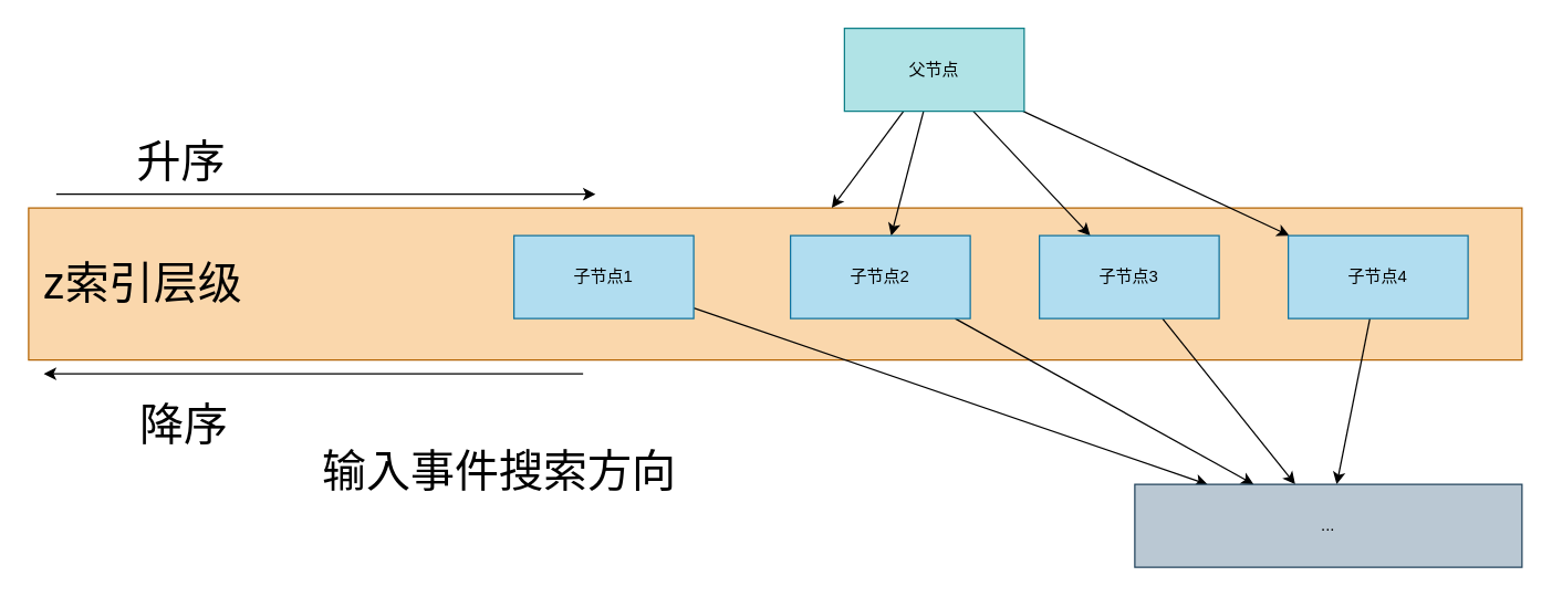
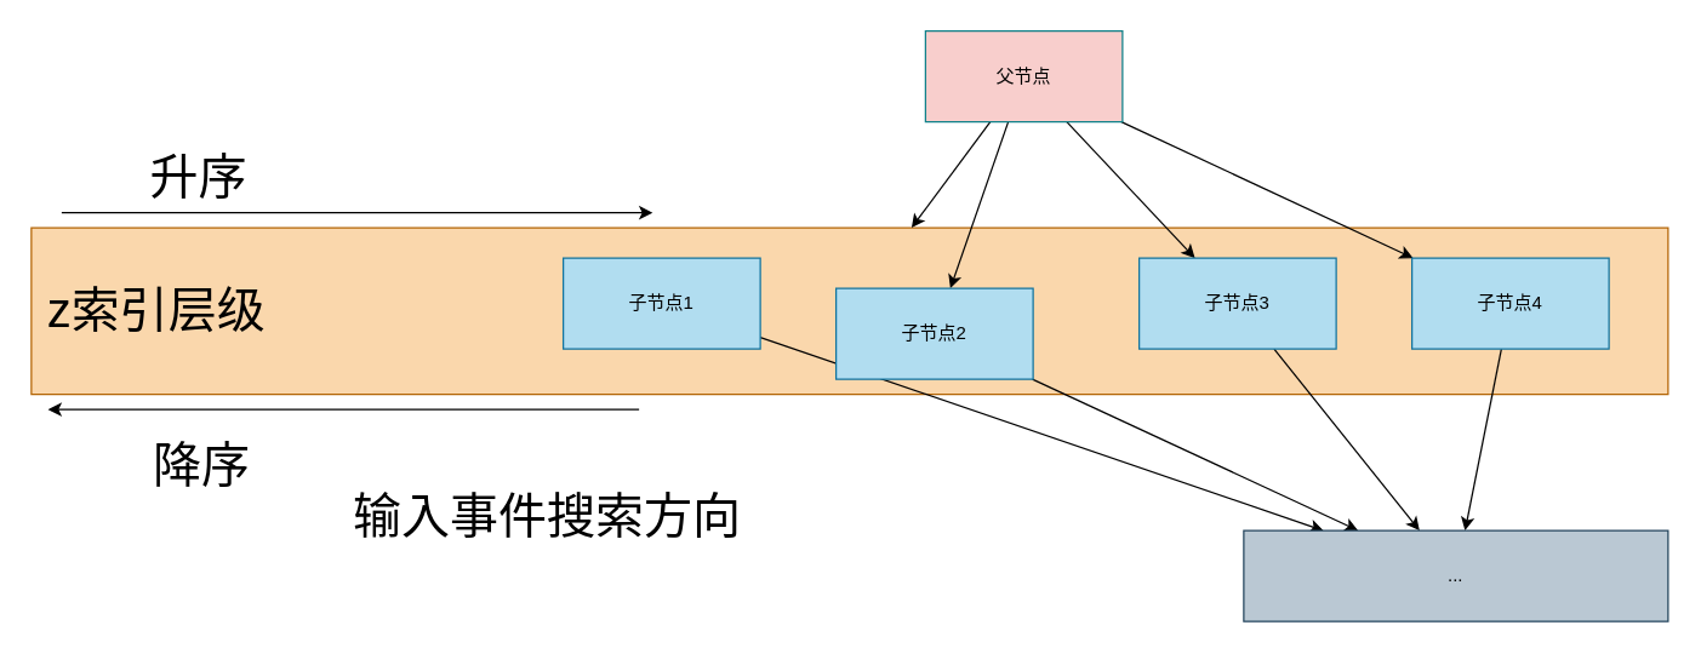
  <mxCell id="0" />
  <mxCell id="1" parent="0" />
  <mxCell id="2" value="&lt;font style=&quot;font-size: 32px;&quot;&gt;&amp;nbsp;z索引层级&lt;/font&gt;" style="rounded=0;whiteSpace=wrap;html=1;align=left;fillColor=#fad7ac;strokeColor=#b46504;" vertex="1" parent="1"><mxGeometry x="20" y="150" width="1080" height="110" as="geometry" /></mxCell>
  <mxCell id="3" style="edgeStyle=none;html=1;" edge="1" parent="1" source="7" target="2"><mxGeometry relative="1" as="geometry" /></mxCell>
  <mxCell id="4" style="edgeStyle=none;html=1;" edge="1" parent="1" source="7" target="11"><mxGeometry relative="1" as="geometry" /></mxCell>
  <mxCell id="5" style="edgeStyle=none;html=1;" edge="1" parent="1" source="7" target="13"><mxGeometry relative="1" as="geometry" /></mxCell>
  <mxCell id="6" style="edgeStyle=none;html=1;" edge="1" parent="1" source="7" target="15"><mxGeometry relative="1" as="geometry" /></mxCell>
- <mxCell id="7" value="父节点" style="rounded=0;whiteSpace=wrap;html=1;fillColor=#b0e3e6;strokeColor=#0e8088;" vertex="1" parent="1"><mxGeometry x="610" y="20" width="130" height="60" as="geometry" /></mxCell>
+ <mxCell id="7" value="父节点" style="rounded=0;whiteSpace=wrap;html=1;fillColor=#f8cecc;strokeColor=#0e8088;" vertex="1" parent="1"><mxGeometry x="610" y="20" width="130" height="60" as="geometry" /></mxCell>
  <mxCell id="8" style="edgeStyle=none;html=1;fontSize=48;" edge="1" parent="1" source="9" target="16"><mxGeometry relative="1" as="geometry" /></mxCell>
  <mxCell id="9" value="子节点1" style="rounded=0;whiteSpace=wrap;html=1;fillColor=#b1ddf0;strokeColor=#10739e;" vertex="1" parent="1"><mxGeometry x="371" y="170" width="130" height="60" as="geometry" /></mxCell>
  <mxCell id="10" style="edgeStyle=none;html=1;" edge="1" parent="1" source="11" target="16"><mxGeometry relative="1" as="geometry" /></mxCell>
- <mxCell id="11" value="子节点2" style="rounded=0;whiteSpace=wrap;html=1;fillColor=#b1ddf0;strokeColor=#10739e;" vertex="1" parent="1"><mxGeometry x="571" y="170" width="130" height="60" as="geometry" /></mxCell>
+ <mxCell id="11" value="子节点2" style="rounded=0;whiteSpace=wrap;html=1;fillColor=#b1ddf0;strokeColor=#10739e;" vertex="1" parent="1"><mxGeometry x="551" y="190" width="130" height="60" as="geometry" /></mxCell>
  <mxCell id="12" style="edgeStyle=none;html=1;" edge="1" parent="1" source="13" target="16"><mxGeometry relative="1" as="geometry" /></mxCell>
  <mxCell id="13" value="子节点3" style="rounded=0;whiteSpace=wrap;html=1;fillColor=#b1ddf0;strokeColor=#10739e;" vertex="1" parent="1"><mxGeometry x="751" y="170" width="130" height="60" as="geometry" /></mxCell>
  <mxCell id="14" style="edgeStyle=none;html=1;" edge="1" parent="1" source="15" target="16"><mxGeometry relative="1" as="geometry" /></mxCell>
  <mxCell id="15" value="子节点4" style="rounded=0;whiteSpace=wrap;html=1;fillColor=#b1ddf0;strokeColor=#10739e;" vertex="1" parent="1"><mxGeometry x="931" y="170" width="130" height="60" as="geometry" /></mxCell>
  <mxCell id="16" value="..." style="rounded=0;whiteSpace=wrap;html=1;fillColor=#bac8d3;strokeColor=#23445d;" vertex="1" parent="1"><mxGeometry x="820" y="350" width="280" height="60" as="geometry" /></mxCell>
  <mxCell id="17" value="" style="endArrow=classic;html=1;fontSize=48;" edge="1" parent="1"><mxGeometry width="50" height="50" relative="1" as="geometry"><mxPoint x="421" y="270" as="sourcePoint" /><mxPoint x="31" y="270" as="targetPoint" /></mxGeometry></mxCell>
  <mxCell id="18" value="&lt;font style=&quot;font-size: 32px;&quot;&gt;降序&lt;/font&gt;" style="edgeLabel;html=1;align=center;verticalAlign=middle;resizable=0;points=[];fontSize=48;" vertex="1" connectable="0" parent="17"><mxGeometry x="-0.085" y="-3" relative="1" as="geometry"><mxPoint x="-112" y="33" as="offset" /></mxGeometry></mxCell>
  <mxCell id="19" value="" style="endArrow=classic;html=1;fontSize=48;" edge="1" parent="1"><mxGeometry width="50" height="50" relative="1" as="geometry"><mxPoint x="40" y="140" as="sourcePoint" /><mxPoint x="430" y="140" as="targetPoint" /></mxGeometry></mxCell>
  <mxCell id="20" value="&lt;font style=&quot;font-size: 32px;&quot;&gt;升序&lt;/font&gt;" style="edgeLabel;html=1;align=center;verticalAlign=middle;resizable=0;points=[];fontSize=48;" vertex="1" connectable="0" parent="19"><mxGeometry x="-0.085" y="-3" relative="1" as="geometry"><mxPoint x="-89" y="-33" as="offset" /></mxGeometry></mxCell>
  <mxCell id="21" value="&lt;font style=&quot;font-size: 32px;&quot;&gt;输入事件搜索方向&lt;/font&gt;" style="text;html=1;align=center;verticalAlign=middle;resizable=0;points=[];autosize=1;strokeColor=none;fillColor=none;fontSize=48;" vertex="1" parent="1"><mxGeometry x="220" y="300" width="280" height="70" as="geometry" /></mxCell>
